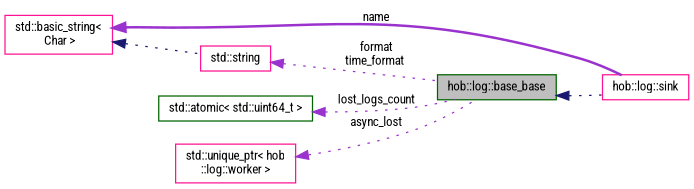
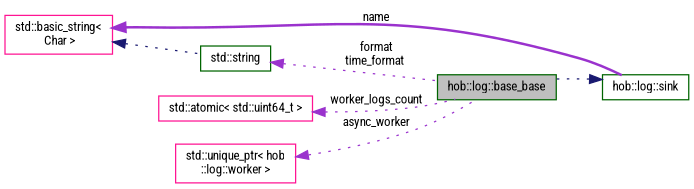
  digraph {
    fontname="Roboto Condensed"
    rankdir=LR
    node [color=deeppink fillcolor=white fontname="Roboto Condensed" fontsize=10 shape=record style=filled]
    edge [color=darkorchid3 dir=back fontname="Roboto Condensed" fontsize=10 labelfontname=Helvetica labelfontsize=10 style=dotted]
    n1 [color=darkgreen fillcolor=grey75 fontcolor=black height=0.2 label="hob::log::base_base" width=0.4]
-   n2 [height=0.2 label="hob::log::sink" width=0.4]
-   n3 [height=0.2 label="std::string" width=0.4]
+   n2 [color=darkgreen height=0.2 label="hob::log::sink" width=0.4]
+   n3 [color=darkgreen height=0.2 label="std::string" width=0.4]
    n4 [height=0.2 label="std::basic_string\<\l Char \>" width=0.4]
-   n5 [color=darkgreen height=0.2 label="std::atomic\< std::uint64_t \>" width=0.4]
+   n5 [height=0.2 label="std::atomic\< std::uint64_t \>" width=0.4]
    n6 [height=0.2 label="std::unique_ptr\< hob\l::log::worker \>" width=0.4]
-   n1 -> n2 [color=midnightblue]
+   n2 -> n1 [color=midnightblue]
    n3 -> n1 [label=" format\ntime_format"]
    n4 -> n2 [label=" name" style=bold]
    n4 -> n3 [color=midnightblue]
-   n5 -> n1 [label=" lost_logs_count"]
-   n6 -> n1 [label=" async_lost"]
+   n5 -> n1 [label=" worker_logs_count"]
+   n6 -> n1 [label=" async_worker"]
  }
